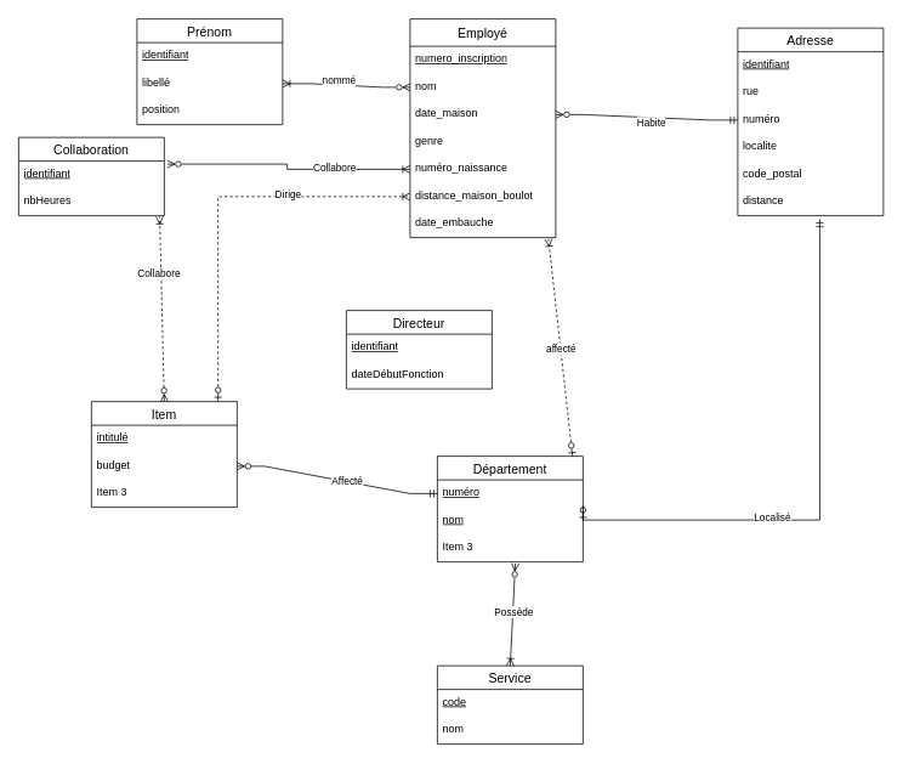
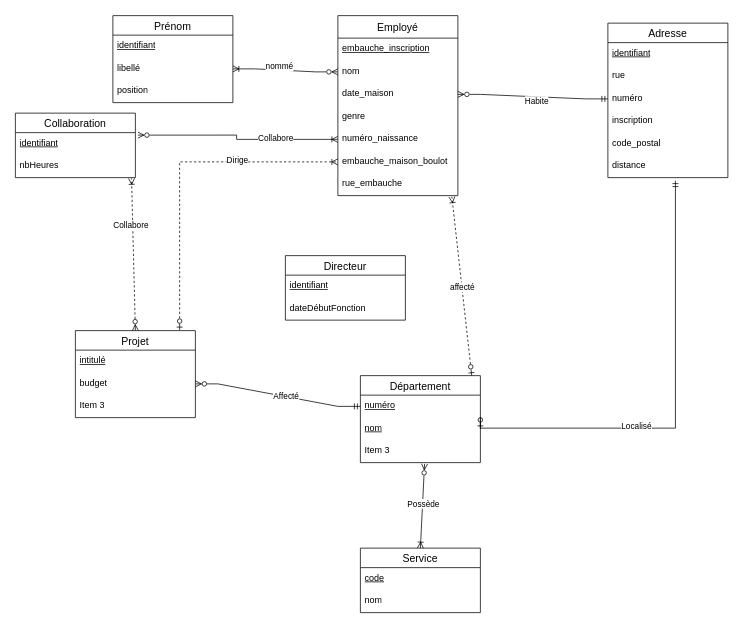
  <mxCell id="0" />
  <mxCell id="1" parent="0" />
  <mxCell id="2" value="Employé" style="swimlane;fontStyle=0;childLayout=stackLayout;horizontal=1;startSize=30;horizontalStack=0;resizeParent=1;resizeParentMax=0;resizeLast=0;collapsible=1;marginBottom=0;align=center;fontSize=14;" parent="1" vertex="1"><mxGeometry x="450" y="20" width="160" height="240" as="geometry" /></mxCell>
- <mxCell id="3" value="&lt;u&gt;numero_inscription&lt;/u&gt;" style="text;strokeColor=none;fillColor=none;spacingLeft=4;spacingRight=4;overflow=hidden;rotatable=0;points=[[0,0.5],[1,0.5]];portConstraint=eastwest;fontSize=12;whiteSpace=wrap;html=1;" parent="2" vertex="1"><mxGeometry y="30" width="160" height="30" as="geometry" /></mxCell>
+ <mxCell id="3" value="&lt;u&gt;embauche_inscription&lt;/u&gt;" style="text;strokeColor=none;fillColor=none;spacingLeft=4;spacingRight=4;overflow=hidden;rotatable=0;points=[[0,0.5],[1,0.5]];portConstraint=eastwest;fontSize=12;whiteSpace=wrap;html=1;" parent="2" vertex="1"><mxGeometry y="30" width="160" height="30" as="geometry" /></mxCell>
  <mxCell id="4" value="nom" style="text;strokeColor=none;fillColor=none;spacingLeft=4;spacingRight=4;overflow=hidden;rotatable=0;points=[[0,0.5],[1,0.5]];portConstraint=eastwest;fontSize=12;whiteSpace=wrap;html=1;" parent="2" vertex="1"><mxGeometry y="60" width="160" height="30" as="geometry" /></mxCell>
  <mxCell id="5" value="date_maison" style="text;strokeColor=none;fillColor=none;spacingLeft=4;spacingRight=4;overflow=hidden;rotatable=0;points=[[0,0.5],[1,0.5]];portConstraint=eastwest;fontSize=12;whiteSpace=wrap;html=1;" parent="2" vertex="1"><mxGeometry y="90" width="160" height="30" as="geometry" /></mxCell>
  <mxCell id="6" value="genre" style="text;strokeColor=none;fillColor=none;spacingLeft=4;spacingRight=4;overflow=hidden;rotatable=0;points=[[0,0.5],[1,0.5]];portConstraint=eastwest;fontSize=12;whiteSpace=wrap;html=1;" parent="2" vertex="1"><mxGeometry y="120" width="160" height="30" as="geometry" /></mxCell>
  <mxCell id="7" value="numéro_naissance" style="text;strokeColor=none;fillColor=none;spacingLeft=4;spacingRight=4;overflow=hidden;rotatable=0;points=[[0,0.5],[1,0.5]];portConstraint=eastwest;fontSize=12;whiteSpace=wrap;html=1;" parent="2" vertex="1"><mxGeometry y="150" width="160" height="30" as="geometry" /></mxCell>
- <mxCell id="8" value="distance_maison_boulot" style="text;strokeColor=none;fillColor=none;spacingLeft=4;spacingRight=4;overflow=hidden;rotatable=0;points=[[0,0.5],[1,0.5]];portConstraint=eastwest;fontSize=12;whiteSpace=wrap;html=1;" parent="2" vertex="1"><mxGeometry y="180" width="160" height="30" as="geometry" /></mxCell>
- <mxCell id="9" value="date_embauche" style="text;strokeColor=none;fillColor=none;spacingLeft=4;spacingRight=4;overflow=hidden;rotatable=0;points=[[0,0.5],[1,0.5]];portConstraint=eastwest;fontSize=12;whiteSpace=wrap;html=1;" parent="2" vertex="1"><mxGeometry y="210" width="160" height="30" as="geometry" /></mxCell>
+ <mxCell id="8" value="embauche_maison_boulot" style="text;strokeColor=none;fillColor=none;spacingLeft=4;spacingRight=4;overflow=hidden;rotatable=0;points=[[0,0.5],[1,0.5]];portConstraint=eastwest;fontSize=12;whiteSpace=wrap;html=1;" parent="2" vertex="1"><mxGeometry y="180" width="160" height="30" as="geometry" /></mxCell>
+ <mxCell id="9" value="rue_embauche" style="text;strokeColor=none;fillColor=none;spacingLeft=4;spacingRight=4;overflow=hidden;rotatable=0;points=[[0,0.5],[1,0.5]];portConstraint=eastwest;fontSize=12;whiteSpace=wrap;html=1;" parent="2" vertex="1"><mxGeometry y="210" width="160" height="30" as="geometry" /></mxCell>
  <mxCell id="10" value="Prénom" style="swimlane;fontStyle=0;childLayout=stackLayout;horizontal=1;startSize=26;horizontalStack=0;resizeParent=1;resizeParentMax=0;resizeLast=0;collapsible=1;marginBottom=0;align=center;fontSize=14;" parent="1" vertex="1"><mxGeometry x="150" y="20" width="160" height="116" as="geometry" /></mxCell>
  <mxCell id="11" value="&lt;u&gt;identifiant&lt;/u&gt;" style="text;strokeColor=none;fillColor=none;spacingLeft=4;spacingRight=4;overflow=hidden;rotatable=0;points=[[0,0.5],[1,0.5]];portConstraint=eastwest;fontSize=12;whiteSpace=wrap;html=1;" parent="10" vertex="1"><mxGeometry y="26" width="160" height="30" as="geometry" /></mxCell>
  <mxCell id="12" value="libellé" style="text;strokeColor=none;fillColor=none;spacingLeft=4;spacingRight=4;overflow=hidden;rotatable=0;points=[[0,0.5],[1,0.5]];portConstraint=eastwest;fontSize=12;whiteSpace=wrap;html=1;" parent="10" vertex="1"><mxGeometry y="56" width="160" height="30" as="geometry" /></mxCell>
  <mxCell id="13" value="position" style="text;strokeColor=none;fillColor=none;spacingLeft=4;spacingRight=4;overflow=hidden;rotatable=0;points=[[0,0.5],[1,0.5]];portConstraint=eastwest;fontSize=12;whiteSpace=wrap;html=1;" parent="10" vertex="1"><mxGeometry y="86" width="160" height="30" as="geometry" /></mxCell>
  <mxCell id="14" value="" style="edgeStyle=entityRelationEdgeStyle;fontSize=12;html=1;endArrow=ERzeroToMany;endFill=0;rounded=0;entryX=0;entryY=0.5;entryDx=0;entryDy=0;exitX=1;exitY=0.5;exitDx=0;exitDy=0;startArrow=ERoneToMany;startFill=0;" parent="1" source="12" target="4" edge="1"><mxGeometry width="100" height="100" relative="1" as="geometry"><mxPoint x="350" y="170" as="sourcePoint" /><mxPoint x="450" y="70" as="targetPoint" /></mxGeometry></mxCell>
  <mxCell id="15" value="nommé" style="edgeLabel;html=1;align=center;verticalAlign=middle;resizable=0;points=[];" vertex="1" connectable="0" parent="14"><mxGeometry x="-0.114" y="5" relative="1" as="geometry"><mxPoint x="-1" as="offset" /></mxGeometry></mxCell>
  <mxCell id="16" value="Adresse" style="swimlane;fontStyle=0;childLayout=stackLayout;horizontal=1;startSize=26;horizontalStack=0;resizeParent=1;resizeParentMax=0;resizeLast=0;collapsible=1;marginBottom=0;align=center;fontSize=14;" parent="1" vertex="1"><mxGeometry x="810" y="30" width="160" height="206" as="geometry" /></mxCell>
  <mxCell id="17" value="&lt;u&gt;identifiant&lt;/u&gt;" style="text;strokeColor=none;fillColor=none;spacingLeft=4;spacingRight=4;overflow=hidden;rotatable=0;points=[[0,0.5],[1,0.5]];portConstraint=eastwest;fontSize=12;whiteSpace=wrap;html=1;" parent="16" vertex="1"><mxGeometry y="26" width="160" height="30" as="geometry" /></mxCell>
  <mxCell id="18" value="rue" style="text;strokeColor=none;fillColor=none;spacingLeft=4;spacingRight=4;overflow=hidden;rotatable=0;points=[[0,0.5],[1,0.5]];portConstraint=eastwest;fontSize=12;whiteSpace=wrap;html=1;" parent="16" vertex="1"><mxGeometry y="56" width="160" height="30" as="geometry" /></mxCell>
  <mxCell id="19" value="numéro" style="text;strokeColor=none;fillColor=none;spacingLeft=4;spacingRight=4;overflow=hidden;rotatable=0;points=[[0,0.5],[1,0.5]];portConstraint=eastwest;fontSize=12;whiteSpace=wrap;html=1;" parent="16" vertex="1"><mxGeometry y="86" width="160" height="30" as="geometry" /></mxCell>
- <mxCell id="20" value="localite" style="text;strokeColor=none;fillColor=none;spacingLeft=4;spacingRight=4;overflow=hidden;rotatable=0;points=[[0,0.5],[1,0.5]];portConstraint=eastwest;fontSize=12;whiteSpace=wrap;html=1;" parent="16" vertex="1"><mxGeometry y="116" width="160" height="30" as="geometry" /></mxCell>
+ <mxCell id="20" value="inscription" style="text;strokeColor=none;fillColor=none;spacingLeft=4;spacingRight=4;overflow=hidden;rotatable=0;points=[[0,0.5],[1,0.5]];portConstraint=eastwest;fontSize=12;whiteSpace=wrap;html=1;" parent="16" vertex="1"><mxGeometry y="116" width="160" height="30" as="geometry" /></mxCell>
  <mxCell id="21" value="code_postal" style="text;strokeColor=none;fillColor=none;spacingLeft=4;spacingRight=4;overflow=hidden;rotatable=0;points=[[0,0.5],[1,0.5]];portConstraint=eastwest;fontSize=12;whiteSpace=wrap;html=1;" parent="16" vertex="1"><mxGeometry y="146" width="160" height="30" as="geometry" /></mxCell>
  <mxCell id="22" value="distance" style="text;strokeColor=none;fillColor=none;spacingLeft=4;spacingRight=4;overflow=hidden;rotatable=0;points=[[0,0.5],[1,0.5]];portConstraint=eastwest;fontSize=12;whiteSpace=wrap;html=1;" parent="16" vertex="1"><mxGeometry y="176" width="160" height="30" as="geometry" /></mxCell>
  <mxCell id="23" value="" style="edgeStyle=entityRelationEdgeStyle;fontSize=12;html=1;endArrow=ERmandOne;startArrow=ERzeroToMany;rounded=0;entryX=0;entryY=0.5;entryDx=0;entryDy=0;exitX=1;exitY=0.5;exitDx=0;exitDy=0;endFill=0;startFill=0;" parent="1" source="5" target="19" edge="1"><mxGeometry width="100" height="100" relative="1" as="geometry"><mxPoint x="670" y="200" as="sourcePoint" /><mxPoint x="770" y="100" as="targetPoint" /></mxGeometry></mxCell>
  <mxCell id="24" value="Habite" style="edgeLabel;html=1;align=center;verticalAlign=middle;resizable=0;points=[];" vertex="1" connectable="0" parent="23"><mxGeometry x="0.051" y="-5" relative="1" as="geometry"><mxPoint as="offset" /></mxGeometry></mxCell>
  <mxCell id="25" value="Département" style="swimlane;fontStyle=0;childLayout=stackLayout;horizontal=1;startSize=26;horizontalStack=0;resizeParent=1;resizeParentMax=0;resizeLast=0;collapsible=1;marginBottom=0;align=center;fontSize=14;" parent="1" vertex="1"><mxGeometry x="480" y="500" width="160" height="116" as="geometry" /></mxCell>
  <mxCell id="26" value="&lt;u&gt;numéro&lt;/u&gt;" style="text;strokeColor=none;fillColor=none;spacingLeft=4;spacingRight=4;overflow=hidden;rotatable=0;points=[[0,0.5],[1,0.5]];portConstraint=eastwest;fontSize=12;whiteSpace=wrap;html=1;" parent="25" vertex="1"><mxGeometry y="26" width="160" height="30" as="geometry" /></mxCell>
  <mxCell id="27" value="&lt;u&gt;nom&lt;/u&gt;" style="text;strokeColor=none;fillColor=none;spacingLeft=4;spacingRight=4;overflow=hidden;rotatable=0;points=[[0,0.5],[1,0.5]];portConstraint=eastwest;fontSize=12;whiteSpace=wrap;html=1;" parent="25" vertex="1"><mxGeometry y="56" width="160" height="30" as="geometry" /></mxCell>
  <mxCell id="28" value="Item 3" style="text;strokeColor=none;fillColor=none;spacingLeft=4;spacingRight=4;overflow=hidden;rotatable=0;points=[[0,0.5],[1,0.5]];portConstraint=eastwest;fontSize=12;whiteSpace=wrap;html=1;" parent="25" vertex="1"><mxGeometry y="86" width="160" height="30" as="geometry" /></mxCell>
  <mxCell id="29" value="Service" style="swimlane;fontStyle=0;childLayout=stackLayout;horizontal=1;startSize=26;horizontalStack=0;resizeParent=1;resizeParentMax=0;resizeLast=0;collapsible=1;marginBottom=0;align=center;fontSize=14;" parent="1" vertex="1"><mxGeometry x="480" y="730" width="160" height="86" as="geometry" /></mxCell>
  <mxCell id="30" value="&lt;u&gt;code&lt;/u&gt;" style="text;strokeColor=none;fillColor=none;spacingLeft=4;spacingRight=4;overflow=hidden;rotatable=0;points=[[0,0.5],[1,0.5]];portConstraint=eastwest;fontSize=12;whiteSpace=wrap;html=1;" parent="29" vertex="1"><mxGeometry y="26" width="160" height="30" as="geometry" /></mxCell>
  <mxCell id="31" value="nom" style="text;strokeColor=none;fillColor=none;spacingLeft=4;spacingRight=4;overflow=hidden;rotatable=0;points=[[0,0.5],[1,0.5]];portConstraint=eastwest;fontSize=12;whiteSpace=wrap;html=1;" parent="29" vertex="1"><mxGeometry y="56" width="160" height="30" as="geometry" /></mxCell>
  <mxCell id="32" value="" style="fontSize=12;html=1;endArrow=ERzeroToMany;rounded=0;entryX=0.535;entryY=1.055;entryDx=0;entryDy=0;entryPerimeter=0;exitX=0.5;exitY=0;exitDx=0;exitDy=0;startArrow=ERoneToMany;startFill=0;endFill=0;" parent="1" source="29" target="28" edge="1"><mxGeometry width="100" height="100" relative="1" as="geometry"><mxPoint x="340" y="520" as="sourcePoint" /><mxPoint x="440" y="420" as="targetPoint" /></mxGeometry></mxCell>
  <mxCell id="33" value="Possède" style="edgeLabel;html=1;align=center;verticalAlign=middle;resizable=0;points=[];" vertex="1" connectable="0" parent="32"><mxGeometry x="0.074" y="-1" relative="1" as="geometry"><mxPoint as="offset" /></mxGeometry></mxCell>
  <mxCell id="34" value="" style="fontSize=12;html=1;endArrow=ERoneToMany;endFill=0;rounded=0;exitX=0.928;exitY=0.001;exitDx=0;exitDy=0;startArrow=ERzeroToOne;startFill=0;exitPerimeter=0;entryX=0.95;entryY=1.049;entryDx=0;entryDy=0;entryPerimeter=0;dashed=1;" parent="1" source="25" target="9" edge="1"><mxGeometry width="100" height="100" relative="1" as="geometry"><mxPoint x="592" y="384.25" as="sourcePoint" /><mxPoint x="590" y="260" as="targetPoint" /></mxGeometry></mxCell>
  <mxCell id="35" value="affecté" style="edgeLabel;html=1;align=center;verticalAlign=middle;resizable=0;points=[];" vertex="1" connectable="0" parent="34"><mxGeometry x="-0.012" relative="1" as="geometry"><mxPoint as="offset" /></mxGeometry></mxCell>
  <mxCell id="36" value="" style="edgeStyle=elbowEdgeStyle;fontSize=12;html=1;endArrow=ERmandOne;rounded=0;elbow=vertical;entryX=0.563;entryY=1.133;entryDx=0;entryDy=0;entryPerimeter=0;exitX=1;exitY=0.5;exitDx=0;exitDy=0;startArrow=ERzeroToOne;startFill=0;endFill=0;" parent="1" source="27" target="22" edge="1"><mxGeometry width="100" height="100" relative="1" as="geometry"><mxPoint x="790" y="420" as="sourcePoint" /><mxPoint x="890" y="320" as="targetPoint" /><Array as="points"><mxPoint x="780" y="570" /></Array></mxGeometry></mxCell>
  <mxCell id="37" value="Localisé" style="edgeLabel;html=1;align=center;verticalAlign=middle;resizable=0;points=[];" vertex="1" connectable="0" parent="36"><mxGeometry x="-0.297" y="4" relative="1" as="geometry"><mxPoint as="offset" /></mxGeometry></mxCell>
- <mxCell id="38" value="Item" style="swimlane;fontStyle=0;childLayout=stackLayout;horizontal=1;startSize=26;horizontalStack=0;resizeParent=1;resizeParentMax=0;resizeLast=0;collapsible=1;marginBottom=0;align=center;fontSize=14;" parent="1" vertex="1"><mxGeometry y="440" width="160" height="116" as="geometry" x="100" /></mxCell>
+ <mxCell id="38" value="Projet" style="swimlane;fontStyle=0;childLayout=stackLayout;horizontal=1;startSize=26;horizontalStack=0;resizeParent=1;resizeParentMax=0;resizeLast=0;collapsible=1;marginBottom=0;align=center;fontSize=14;" parent="1" vertex="1"><mxGeometry y="440" width="160" height="116" as="geometry" x="100" /></mxCell>
  <mxCell id="39" value="&lt;u&gt;intitulé&lt;/u&gt;" style="text;strokeColor=none;fillColor=none;spacingLeft=4;spacingRight=4;overflow=hidden;rotatable=0;points=[[0,0.5],[1,0.5]];portConstraint=eastwest;fontSize=12;whiteSpace=wrap;html=1;" parent="38" vertex="1"><mxGeometry y="26" width="160" height="30" as="geometry" /></mxCell>
  <mxCell id="40" value="budget" style="text;strokeColor=none;fillColor=none;spacingLeft=4;spacingRight=4;overflow=hidden;rotatable=0;points=[[0,0.5],[1,0.5]];portConstraint=eastwest;fontSize=12;whiteSpace=wrap;html=1;" parent="38" vertex="1"><mxGeometry y="56" width="160" height="30" as="geometry" /></mxCell>
  <mxCell id="41" value="Item 3" style="text;strokeColor=none;fillColor=none;spacingLeft=4;spacingRight=4;overflow=hidden;rotatable=0;points=[[0,0.5],[1,0.5]];portConstraint=eastwest;fontSize=12;whiteSpace=wrap;html=1;" parent="38" vertex="1"><mxGeometry y="86" width="160" height="30" as="geometry" /></mxCell>
  <mxCell id="42" value="" style="edgeStyle=entityRelationEdgeStyle;fontSize=12;html=1;endArrow=ERmandOne;rounded=0;entryX=0;entryY=0.5;entryDx=0;entryDy=0;exitX=1;exitY=0.5;exitDx=0;exitDy=0;startArrow=ERzeroToMany;startFill=0;endFill=0;" parent="1" source="40" target="26" edge="1"><mxGeometry width="100" height="100" relative="1" as="geometry"><mxPoint x="260" y="340" as="sourcePoint" /><mxPoint x="360" y="240" as="targetPoint" /></mxGeometry></mxCell>
  <mxCell id="43" value="Affecté" style="edgeLabel;html=1;align=center;verticalAlign=middle;resizable=0;points=[];" vertex="1" connectable="0" parent="42"><mxGeometry x="0.093" relative="1" as="geometry"><mxPoint as="offset" /></mxGeometry></mxCell>
  <mxCell id="44" value="" style="edgeStyle=orthogonalEdgeStyle;fontSize=12;html=1;endArrow=ERoneToMany;rounded=0;entryX=0;entryY=0.5;entryDx=0;entryDy=0;exitX=1.021;exitY=0.111;exitDx=0;exitDy=0;startArrow=ERzeroToMany;startFill=0;exitPerimeter=0;" parent="1" source="49" target="7" edge="1"><mxGeometry width="100" height="100" relative="1" as="geometry"><mxPoint x="260" y="280" as="sourcePoint" /><mxPoint x="360" y="180" as="targetPoint" /></mxGeometry></mxCell>
  <mxCell id="45" value="Collabore" style="edgeLabel;html=1;align=center;verticalAlign=middle;resizable=0;points=[];" vertex="1" connectable="0" parent="44"><mxGeometry x="0.385" y="3" relative="1" as="geometry"><mxPoint as="offset" /></mxGeometry></mxCell>
  <mxCell id="46" value="" style="edgeStyle=orthogonalEdgeStyle;fontSize=12;html=1;endArrow=ERoneToMany;rounded=0;entryX=0;entryY=0.5;entryDx=0;entryDy=0;exitX=0.869;exitY=-0.006;exitDx=0;exitDy=0;startArrow=ERzeroToOne;startFill=0;exitPerimeter=0;dashed=1;" edge="1" parent="1" source="38" target="8"><mxGeometry width="100" height="100" relative="1" as="geometry"><mxPoint x="220" y="381" as="sourcePoint" /><mxPoint x="460" y="195" as="targetPoint" /></mxGeometry></mxCell>
  <mxCell id="47" value="Dirige" style="edgeLabel;html=1;align=center;verticalAlign=middle;resizable=0;points=[];" vertex="1" connectable="0" parent="46"><mxGeometry x="0.385" y="3" relative="1" as="geometry"><mxPoint as="offset" /></mxGeometry></mxCell>
  <mxCell id="48" value="Collaboration" style="swimlane;fontStyle=0;childLayout=stackLayout;horizontal=1;startSize=26;horizontalStack=0;resizeParent=1;resizeParentMax=0;resizeLast=0;collapsible=1;marginBottom=0;align=center;fontSize=14;" vertex="1" parent="1"><mxGeometry x="20" y="150" width="160" height="86" as="geometry" /></mxCell>
  <mxCell id="49" value="&lt;u&gt;identifiant&lt;/u&gt;" style="text;strokeColor=none;fillColor=none;spacingLeft=4;spacingRight=4;overflow=hidden;rotatable=0;points=[[0,0.5],[1,0.5]];portConstraint=eastwest;fontSize=12;whiteSpace=wrap;html=1;" vertex="1" parent="48"><mxGeometry y="26" width="160" height="30" as="geometry" /></mxCell>
  <mxCell id="50" value="nbHeures" style="text;strokeColor=none;fillColor=none;spacingLeft=4;spacingRight=4;overflow=hidden;rotatable=0;points=[[0,0.5],[1,0.5]];portConstraint=eastwest;fontSize=12;whiteSpace=wrap;html=1;" vertex="1" parent="48"><mxGeometry y="56" width="160" height="30" as="geometry" /></mxCell>
  <mxCell id="51" value="" style="fontSize=12;html=1;endArrow=ERoneToMany;rounded=0;entryX=0.968;entryY=1.031;entryDx=0;entryDy=0;exitX=0.5;exitY=0;exitDx=0;exitDy=0;startArrow=ERzeroToMany;startFill=0;entryPerimeter=0;dashed=1;" edge="1" parent="1" source="38" target="50"><mxGeometry width="100" height="100" relative="1" as="geometry"><mxPoint x="180" y="333.93" as="sourcePoint" /><mxPoint x="407" y="339.93" as="targetPoint" /></mxGeometry></mxCell>
  <mxCell id="52" value="Collabore" style="edgeLabel;html=1;align=center;verticalAlign=middle;resizable=0;points=[];" vertex="1" connectable="0" parent="51"><mxGeometry x="0.385" y="3" relative="1" as="geometry"><mxPoint as="offset" /></mxGeometry></mxCell>
  <mxCell id="53" value="Directeur" style="swimlane;fontStyle=0;childLayout=stackLayout;horizontal=1;startSize=26;horizontalStack=0;resizeParent=1;resizeParentMax=0;resizeLast=0;collapsible=1;marginBottom=0;align=center;fontSize=14;" vertex="1" parent="1"><mxGeometry x="380" y="340" width="160" height="86" as="geometry" /></mxCell>
  <mxCell id="54" value="&lt;u&gt;identifiant&lt;/u&gt;" style="text;strokeColor=none;fillColor=none;spacingLeft=4;spacingRight=4;overflow=hidden;rotatable=0;points=[[0,0.5],[1,0.5]];portConstraint=eastwest;fontSize=12;whiteSpace=wrap;html=1;" vertex="1" parent="53"><mxGeometry y="26" width="160" height="30" as="geometry" /></mxCell>
  <mxCell id="55" value="dateDébutFonction" style="text;strokeColor=none;fillColor=none;spacingLeft=4;spacingRight=4;overflow=hidden;rotatable=0;points=[[0,0.5],[1,0.5]];portConstraint=eastwest;fontSize=12;whiteSpace=wrap;html=1;" vertex="1" parent="53"><mxGeometry y="56" width="160" height="30" as="geometry" /></mxCell>
